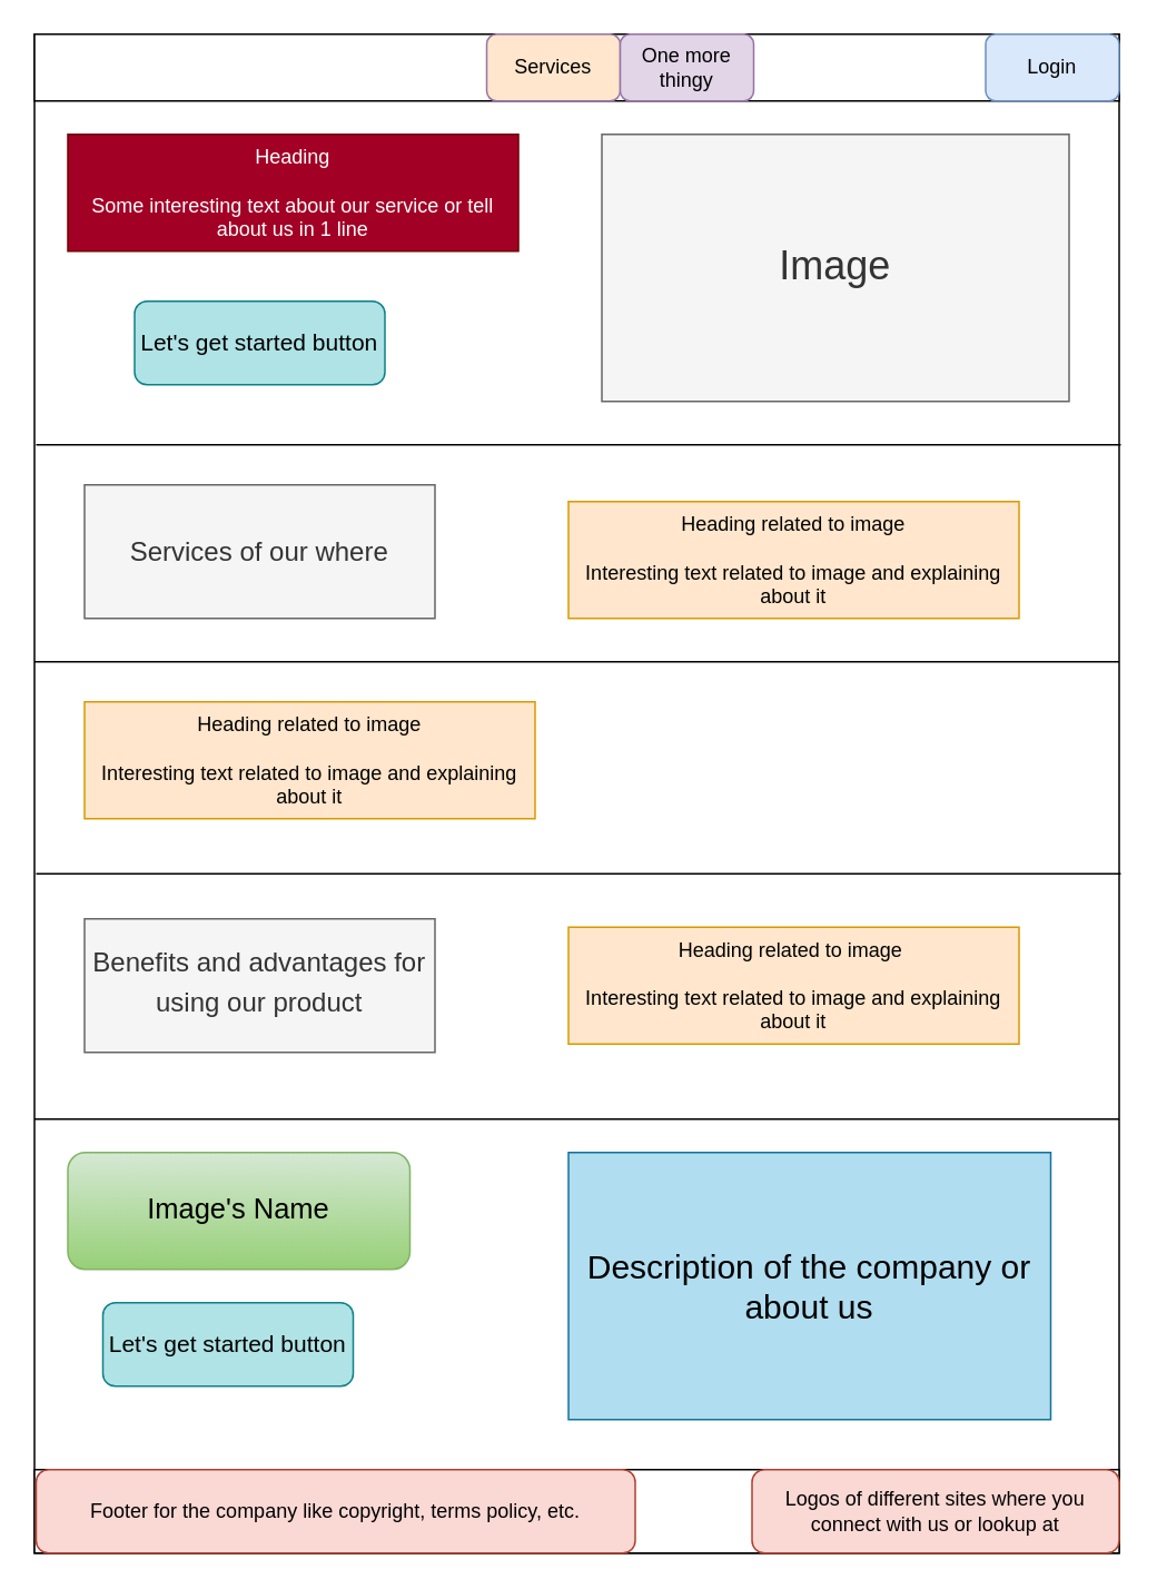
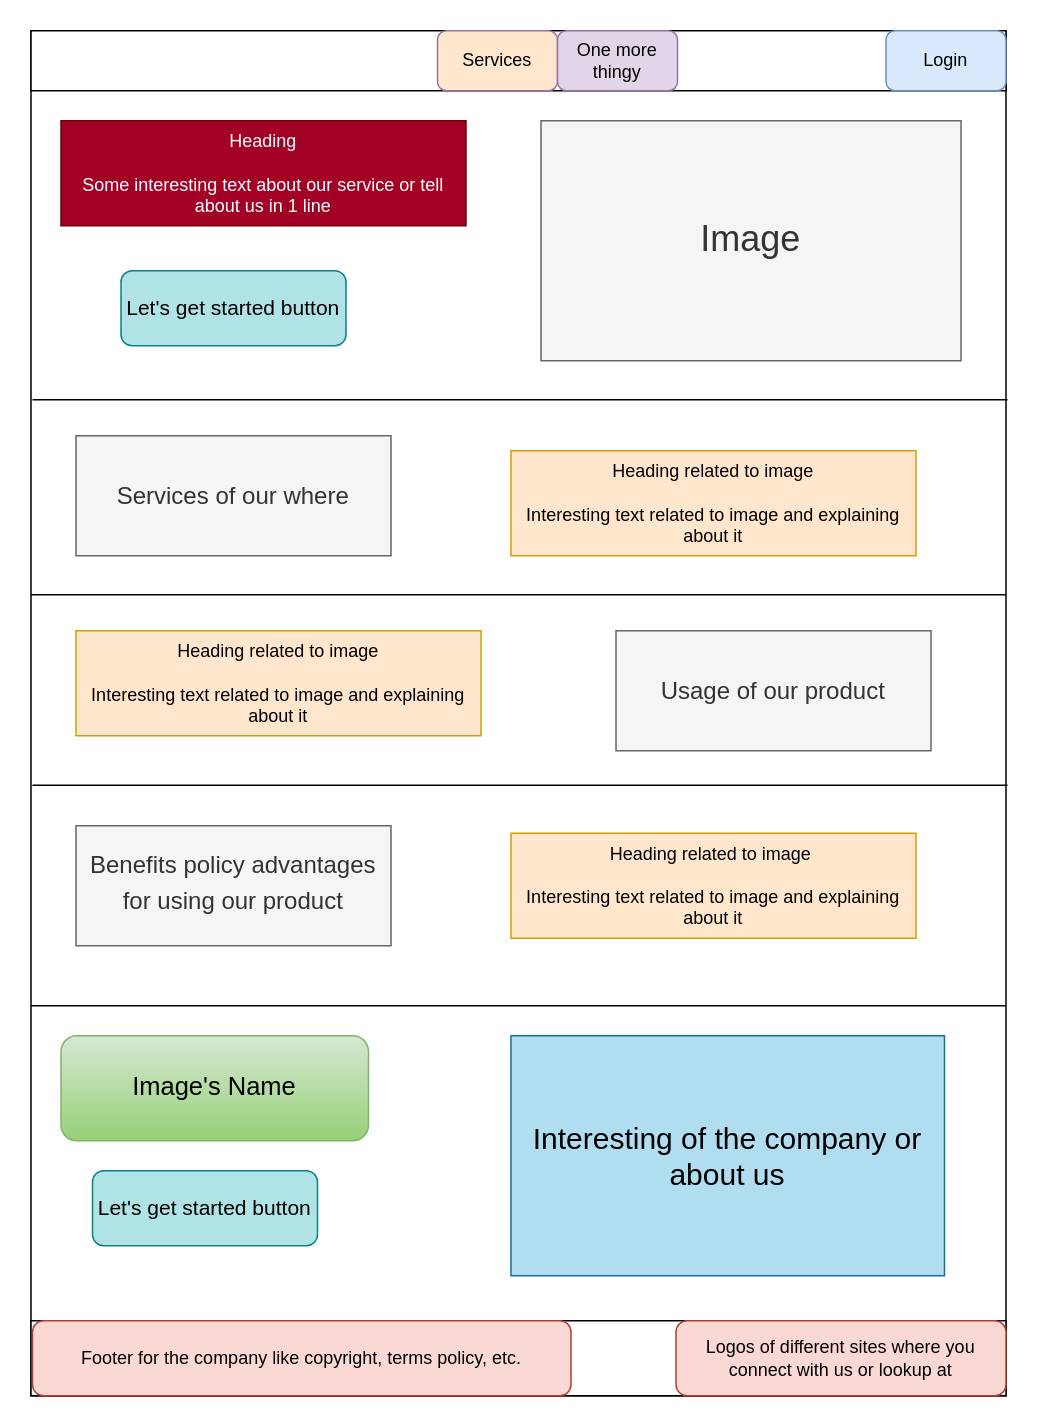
  <mxCell id="0" />
  <mxCell id="1" parent="0" />
  <mxCell id="2" value="" style="rounded=0;whiteSpace=wrap;html=1;" parent="1" vertex="1"><mxGeometry x="20" y="20" width="650" height="910" as="geometry" /></mxCell>
  <mxCell id="3" value="" style="rounded=0;whiteSpace=wrap;html=1;" parent="1" vertex="1"><mxGeometry x="20" y="20" width="650" height="40" as="geometry" /></mxCell>
  <mxCell id="4" value="Login" style="rounded=1;whiteSpace=wrap;html=1;fillColor=#dae8fc;strokeColor=#6c8ebf;" parent="1" vertex="1"><mxGeometry x="590" y="20" width="80" height="40" as="geometry" /></mxCell>
  <mxCell id="5" value="Services" style="rounded=1;whiteSpace=wrap;html=1;fillColor=#ffe6cc;strokeColor=#9673a6;" parent="1" vertex="1"><mxGeometry x="291" y="20" width="80" height="40" as="geometry" /></mxCell>
  <mxCell id="6" value="One more thingy" style="rounded=1;whiteSpace=wrap;html=1;fillColor=#e1d5e7;strokeColor=#9673a6;" parent="1" vertex="1"><mxGeometry x="371" y="20" width="80" height="40" as="geometry" /></mxCell>
  <mxCell id="7" value="&lt;font style=&quot;font-size: 14px;&quot;&gt;Let's get started button&lt;/font&gt;" style="rounded=1;whiteSpace=wrap;html=1;fillColor=#b0e3e6;strokeColor=#0e8088;" parent="1" vertex="1"><mxGeometry x="80" y="180" width="150" height="50" as="geometry" /></mxCell>
  <mxCell id="8" value="Heading&lt;br&gt;&lt;br&gt;Some interesting text about our service or tell about us in 1 line" style="text;html=1;align=center;verticalAlign=middle;whiteSpace=wrap;rounded=0;fillColor=#a20025;strokeColor=#6F0000;fontColor=#ffffff;" parent="1" vertex="1"><mxGeometry x="40" y="80" width="270" height="70" as="geometry" /></mxCell>
  <mxCell id="9" value="&lt;sup&gt;&lt;font style=&quot;font-size: 24px;&quot;&gt;Image&lt;/font&gt;&lt;/sup&gt;" style="rounded=0;whiteSpace=wrap;html=1;fillColor=#f5f5f5;fontColor=#333333;strokeColor=#666666;" parent="1" vertex="1"><mxGeometry x="360" y="80" width="280" height="160" as="geometry" /></mxCell>
  <mxCell id="10" value="&lt;span style=&quot;font-size: 16px;&quot;&gt;Services of our where&lt;/span&gt;" style="rounded=0;whiteSpace=wrap;html=1;fillColor=#f5f5f5;fontColor=#333333;strokeColor=#666666;" parent="1" vertex="1"><mxGeometry x="50" y="290" width="210" height="80" as="geometry" /></mxCell>
  <mxCell id="11" value="Heading related to image&lt;br&gt;&lt;br&gt;Interesting text related to image and explaining about it" style="text;html=1;align=center;verticalAlign=middle;whiteSpace=wrap;rounded=0;fillColor=#ffe6cc;strokeColor=#d79b00;" parent="1" vertex="1"><mxGeometry x="340" y="300" width="270" height="70" as="geometry" /></mxCell>
  <mxCell id="12" value="" style="endArrow=none;html=1;rounded=0;entryX=0.999;entryY=0.413;entryDx=0;entryDy=0;entryPerimeter=0;" parent="1" edge="1"><mxGeometry width="50" height="50" relative="1" as="geometry"><mxPoint x="20" y="396" as="sourcePoint" /><mxPoint x="670" y="396" as="targetPoint" /></mxGeometry></mxCell>
+ <mxCell id="13" value="&lt;font style=&quot;font-size: 16px;&quot;&gt;Usage of our product&lt;/font&gt;" style="rounded=0;whiteSpace=wrap;html=1;fillColor=#f5f5f5;fontColor=#333333;strokeColor=#666666;" parent="1" vertex="1"><mxGeometry x="410" y="420" width="210" height="80" as="geometry" /></mxCell>
  <mxCell id="14" value="Heading related to image&lt;br&gt;&lt;br&gt;Interesting text related to image and explaining about it" style="text;html=1;align=center;verticalAlign=middle;whiteSpace=wrap;rounded=0;fillColor=#ffe6cc;strokeColor=#d79b00;" parent="1" vertex="1"><mxGeometry x="50" y="420" width="270" height="70" as="geometry" /></mxCell>
  <mxCell id="15" value="" style="endArrow=none;html=1;rounded=0;entryX=0.999;entryY=0.413;entryDx=0;entryDy=0;entryPerimeter=0;" parent="1" edge="1"><mxGeometry width="50" height="50" relative="1" as="geometry"><mxPoint x="21" y="523" as="sourcePoint" /><mxPoint x="671" y="523" as="targetPoint" /></mxGeometry></mxCell>
  <mxCell id="16" value="" style="endArrow=none;html=1;rounded=0;entryX=0.999;entryY=0.413;entryDx=0;entryDy=0;entryPerimeter=0;" parent="1" edge="1"><mxGeometry width="50" height="50" relative="1" as="geometry"><mxPoint x="21" y="266" as="sourcePoint" /><mxPoint x="671" y="266" as="targetPoint" /></mxGeometry></mxCell>
  <mxCell id="17" value="" style="endArrow=none;html=1;rounded=0;entryX=0.999;entryY=0.413;entryDx=0;entryDy=0;entryPerimeter=0;" parent="1" edge="1"><mxGeometry width="50" height="50" relative="1" as="geometry"><mxPoint x="20" y="670" as="sourcePoint" /><mxPoint x="670" y="670" as="targetPoint" /></mxGeometry></mxCell>
  <mxCell id="18" value="" style="rounded=0;whiteSpace=wrap;html=1;" parent="1" vertex="1"><mxGeometry x="20" y="880" width="650" height="50" as="geometry" /></mxCell>
  <mxCell id="19" value="Footer for the company like copyright, terms policy, etc." style="rounded=1;whiteSpace=wrap;html=1;fillColor=#fad9d5;strokeColor=#ae4132;" parent="1" vertex="1"><mxGeometry x="21" y="880" width="359" height="50" as="geometry" /></mxCell>
  <mxCell id="20" value="Logos of different sites where you connect with us or lookup at" style="rounded=1;whiteSpace=wrap;html=1;fillColor=#fad9d5;strokeColor=#ae4132;" parent="1" vertex="1"><mxGeometry x="450" y="880" width="220" height="50" as="geometry" /></mxCell>
- <mxCell id="21" value="&lt;sup&gt;&lt;font style=&quot;font-size: 16px;&quot;&gt;Benefits and advantages for using our product&lt;/font&gt;&lt;/sup&gt;" style="rounded=0;whiteSpace=wrap;html=1;fillColor=#f5f5f5;fontColor=#333333;strokeColor=#666666;" parent="1" vertex="1"><mxGeometry x="50" y="550" width="210" height="80" as="geometry" /></mxCell>
+ <mxCell id="21" value="&lt;sup&gt;&lt;font style=&quot;font-size: 16px;&quot;&gt;Benefits policy advantages for using our product&lt;/font&gt;&lt;/sup&gt;" style="rounded=0;whiteSpace=wrap;html=1;fillColor=#f5f5f5;fontColor=#333333;strokeColor=#666666;" parent="1" vertex="1"><mxGeometry x="50" y="550" width="210" height="80" as="geometry" /></mxCell>
  <mxCell id="22" value="Heading related to image&amp;nbsp;&lt;div&gt;&lt;br&gt;&lt;/div&gt;&lt;div&gt;Interesting text related to image and explaining about it&lt;/div&gt;" style="text;html=1;align=center;verticalAlign=middle;whiteSpace=wrap;rounded=0;fillColor=#ffe6cc;strokeColor=#d79b00;" parent="1" vertex="1"><mxGeometry x="340" y="555" width="270" height="70" as="geometry" /></mxCell>
  <mxCell id="23" value="&lt;font style=&quot;font-size: 17px;&quot;&gt;Image's Name&lt;/font&gt;" style="rounded=1;whiteSpace=wrap;html=1;fillColor=#d5e8d4;gradientColor=#97d077;strokeColor=#82b366;" parent="1" vertex="1"><mxGeometry x="40" y="690" width="205" height="70" as="geometry" /></mxCell>
- <mxCell id="24" value="&lt;font style=&quot;font-size: 20px;&quot;&gt;Description of the company or about us&lt;/font&gt;" style="rounded=0;whiteSpace=wrap;html=1;fillColor=#b1ddf0;strokeColor=#10739e;" parent="1" vertex="1"><mxGeometry x="340" y="690" width="289" height="160" as="geometry" /></mxCell>
+ <mxCell id="24" value="&lt;font style=&quot;font-size: 20px;&quot;&gt;Interesting of the company or about us&lt;/font&gt;" style="rounded=0;whiteSpace=wrap;html=1;fillColor=#b1ddf0;strokeColor=#10739e;" parent="1" vertex="1"><mxGeometry x="340" y="690" width="289" height="160" as="geometry" /></mxCell>
  <mxCell id="25" value="&lt;font style=&quot;font-size: 14px;&quot;&gt;Let's get started button&lt;/font&gt;" style="rounded=1;whiteSpace=wrap;html=1;fillColor=#b0e3e6;strokeColor=#0e8088;" parent="1" vertex="1"><mxGeometry x="61" y="780" width="150" height="50" as="geometry" /></mxCell>
